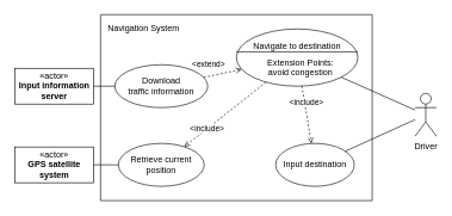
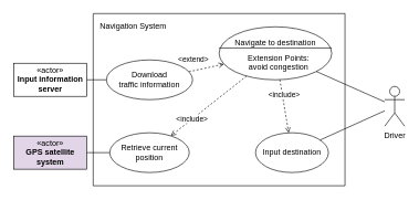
  <mxCell id="0" />
  <mxCell id="1" parent="0" />
  <mxCell id="2" value="" style="swimlane;startSize=0;" vertex="1" parent="1"><mxGeometry x="140" y="20" width="380" height="260" as="geometry" /></mxCell>
  <mxCell id="3" value="Navigation System" style="text;html=1;align=center;verticalAlign=middle;resizable=0;points=[];autosize=1;strokeColor=none;fillColor=none;" vertex="1" parent="2"><mxGeometry y="10" width="120" height="20" as="geometry" /></mxCell>
  <mxCell id="4" value="" style="group" vertex="1" connectable="0" parent="2"><mxGeometry x="190" y="20" width="170" height="80" as="geometry" /></mxCell>
  <mxCell id="5" value="" style="ellipse;whiteSpace=wrap;html=1;" vertex="1" parent="4"><mxGeometry width="170" height="80" as="geometry" /></mxCell>
  <mxCell id="6" value="Navigate to destination" style="text;align=center;fontStyle=0;verticalAlign=middle;spacingLeft=3;spacingRight=3;strokeColor=none;rotatable=0;points=[[0,0.5],[1,0.5]];portConstraint=eastwest;" vertex="1" parent="4"><mxGeometry x="45" y="10" width="80" height="26" as="geometry" /></mxCell>
  <mxCell id="7" value="" style="line;strokeWidth=1;fillColor=none;align=left;verticalAlign=middle;spacingTop=-1;spacingLeft=3;spacingRight=3;rotatable=0;labelPosition=right;points=[];portConstraint=eastwest;" vertex="1" parent="4"><mxGeometry y="28" width="170" height="8" as="geometry" /></mxCell>
  <mxCell id="8" value="Extension Points:&#10;avoid congestion" style="text;align=center;fontStyle=0;verticalAlign=middle;spacingLeft=3;spacingRight=3;strokeColor=none;rotatable=0;points=[[0,0.5],[1,0.5]];portConstraint=eastwest;" vertex="1" parent="4"><mxGeometry x="50" y="40" width="80" height="26" as="geometry" /></mxCell>
  <mxCell id="9" style="edgeStyle=none;rounded=0;orthogonalLoop=1;jettySize=auto;html=1;endArrow=open;endFill=0;dashed=1;" edge="1" parent="2" source="11" target="5"><mxGeometry relative="1" as="geometry" /></mxCell>
  <mxCell id="10" value="&amp;lt;extend&amp;gt;" style="edgeLabel;html=1;align=center;verticalAlign=middle;resizable=0;points=[];" vertex="1" connectable="0" parent="9"><mxGeometry x="0.23" y="-2" relative="1" as="geometry"><mxPoint x="-27" y="-13" as="offset" /></mxGeometry></mxCell>
  <mxCell id="11" value="Download&lt;br&gt;traffic information" style="ellipse;whiteSpace=wrap;html=1;" vertex="1" parent="2"><mxGeometry x="20" y="70" width="130" height="60" as="geometry" /></mxCell>
  <mxCell id="12" value="Retrieve current&lt;br&gt;position" style="ellipse;whiteSpace=wrap;html=1;" vertex="1" parent="2"><mxGeometry x="25" y="180" width="120" height="60" as="geometry" /></mxCell>
  <mxCell id="13" value="Input destination" style="ellipse;whiteSpace=wrap;html=1;" vertex="1" parent="2"><mxGeometry x="245" y="180" width="110" height="60" as="geometry" /></mxCell>
  <mxCell id="14" style="edgeStyle=none;rounded=0;orthogonalLoop=1;jettySize=auto;html=1;dashed=1;endArrow=open;endFill=0;" edge="1" parent="2" source="5" target="12"><mxGeometry relative="1" as="geometry" /></mxCell>
  <mxCell id="15" value="&amp;lt;include&amp;gt;" style="edgeLabel;html=1;align=center;verticalAlign=middle;resizable=0;points=[];" vertex="1" connectable="0" parent="14"><mxGeometry x="0.438" y="-1" relative="1" as="geometry"><mxPoint as="offset" /></mxGeometry></mxCell>
  <mxCell id="16" style="edgeStyle=none;rounded=0;orthogonalLoop=1;jettySize=auto;html=1;dashed=1;endArrow=open;endFill=0;" edge="1" parent="2" source="5" target="13"><mxGeometry relative="1" as="geometry" /></mxCell>
  <mxCell id="17" value="&amp;lt;include&amp;gt;" style="edgeLabel;html=1;align=center;verticalAlign=middle;resizable=0;points=[];" vertex="1" connectable="0" parent="16"><mxGeometry x="-0.429" y="2" relative="1" as="geometry"><mxPoint as="offset" /></mxGeometry></mxCell>
  <mxCell id="18" style="edgeStyle=none;rounded=0;orthogonalLoop=1;jettySize=auto;html=1;endArrow=none;endFill=0;" edge="1" parent="1" source="19" target="11"><mxGeometry relative="1" as="geometry" /></mxCell>
  <mxCell id="19" value="«actor»&lt;br&gt;&lt;b&gt;Input information&lt;br&gt;server&lt;br&gt;&lt;/b&gt;" style="html=1;" vertex="1" parent="1"><mxGeometry x="20" y="95" width="110" height="50" as="geometry" /></mxCell>
  <mxCell id="20" style="edgeStyle=none;rounded=0;orthogonalLoop=1;jettySize=auto;html=1;endArrow=none;endFill=0;" edge="1" parent="1" source="21" target="12"><mxGeometry relative="1" as="geometry" /></mxCell>
- <mxCell id="21" value="«actor»&lt;br&gt;&lt;b&gt;GPS satellite&lt;br&gt;system&lt;br&gt;&lt;/b&gt;" style="html=1;" vertex="1" parent="1"><mxGeometry x="20" y="205" width="110" height="50" as="geometry" /></mxCell>
+ <mxCell id="21" value="«actor»&lt;br&gt;&lt;b&gt;GPS satellite&lt;br&gt;system&lt;br&gt;&lt;/b&gt;" style="html=1;fillColor=#e1d5e7;" vertex="1" parent="1"><mxGeometry x="20" y="205" width="110" height="50" as="geometry" /></mxCell>
  <mxCell id="22" style="rounded=0;orthogonalLoop=1;jettySize=auto;html=1;endArrow=none;endFill=0;" edge="1" parent="1" source="23" target="5"><mxGeometry relative="1" as="geometry" /></mxCell>
  <mxCell id="23" value="Driver" style="shape=umlActor;verticalLabelPosition=bottom;verticalAlign=top;html=1;" vertex="1" parent="1"><mxGeometry x="580" y="130" width="30" height="60" as="geometry" /></mxCell>
  <mxCell id="24" style="edgeStyle=none;rounded=0;orthogonalLoop=1;jettySize=auto;html=1;endArrow=none;endFill=0;" edge="1" parent="1" source="13" target="23"><mxGeometry relative="1" as="geometry" /></mxCell>
